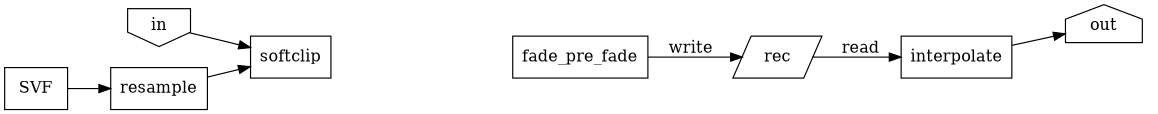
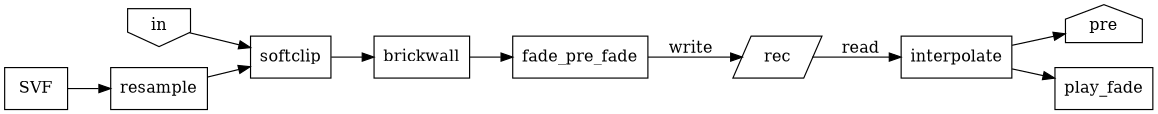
  digraph {
    rankdir=LR
    node [shape=rect]
    in [shape=invhouse]
    softclip
    SVF
    resample
-   out [shape=house]
+   out [shape=house label=pre]
+   brickwall
    n7 [label=fade_pre_fade]
    n8 [label=rec shape=parallelogram]
    interpolate
+   play_fade
    in -> softclip
+   softclip -> brickwall
    SVF -> resample
    resample -> softclip
+   brickwall -> n7
    n7 -> n8 [label=write]
    n8 -> interpolate [label=read]
    interpolate -> out
+   interpolate -> play_fade
  }
